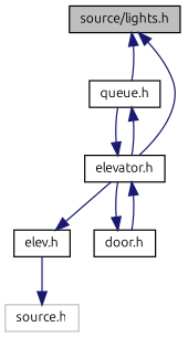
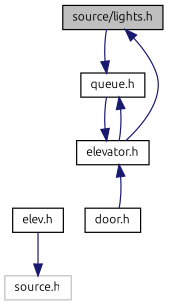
  digraph {
    fontname=Ubuntu
    node [color=black fillcolor=white fontname=Ubuntu fontsize=10 shape=record style=filled]
    edge [color=midnightblue fontname=Ubuntu fontsize=10 labelfontname=Helvetica labelfontsize=10 style=solid]
    n1 [fillcolor=grey75 fontcolor=black height=0.2 label="source/lights.h" width=0.4]
    n2 [height=0.2 label="elevator.h" width=0.4]
    n3 [height=0.2 label="elev.h" width=0.4]
    n4 [height=0.2 label="queue.h" width=0.4]
    n5 [height=0.2 label="door.h" width=0.4]
    n6 [color=grey75 height=0.2 label="source.h" width=0.4]
    n2 -> n1
-   n2 -> n3
    n2 -> n4
-   n2 -> n5
    n3 -> n6
-   n4 -> n1
+   n1 -> n4
    n4 -> n2
    n5 -> n2
  }
